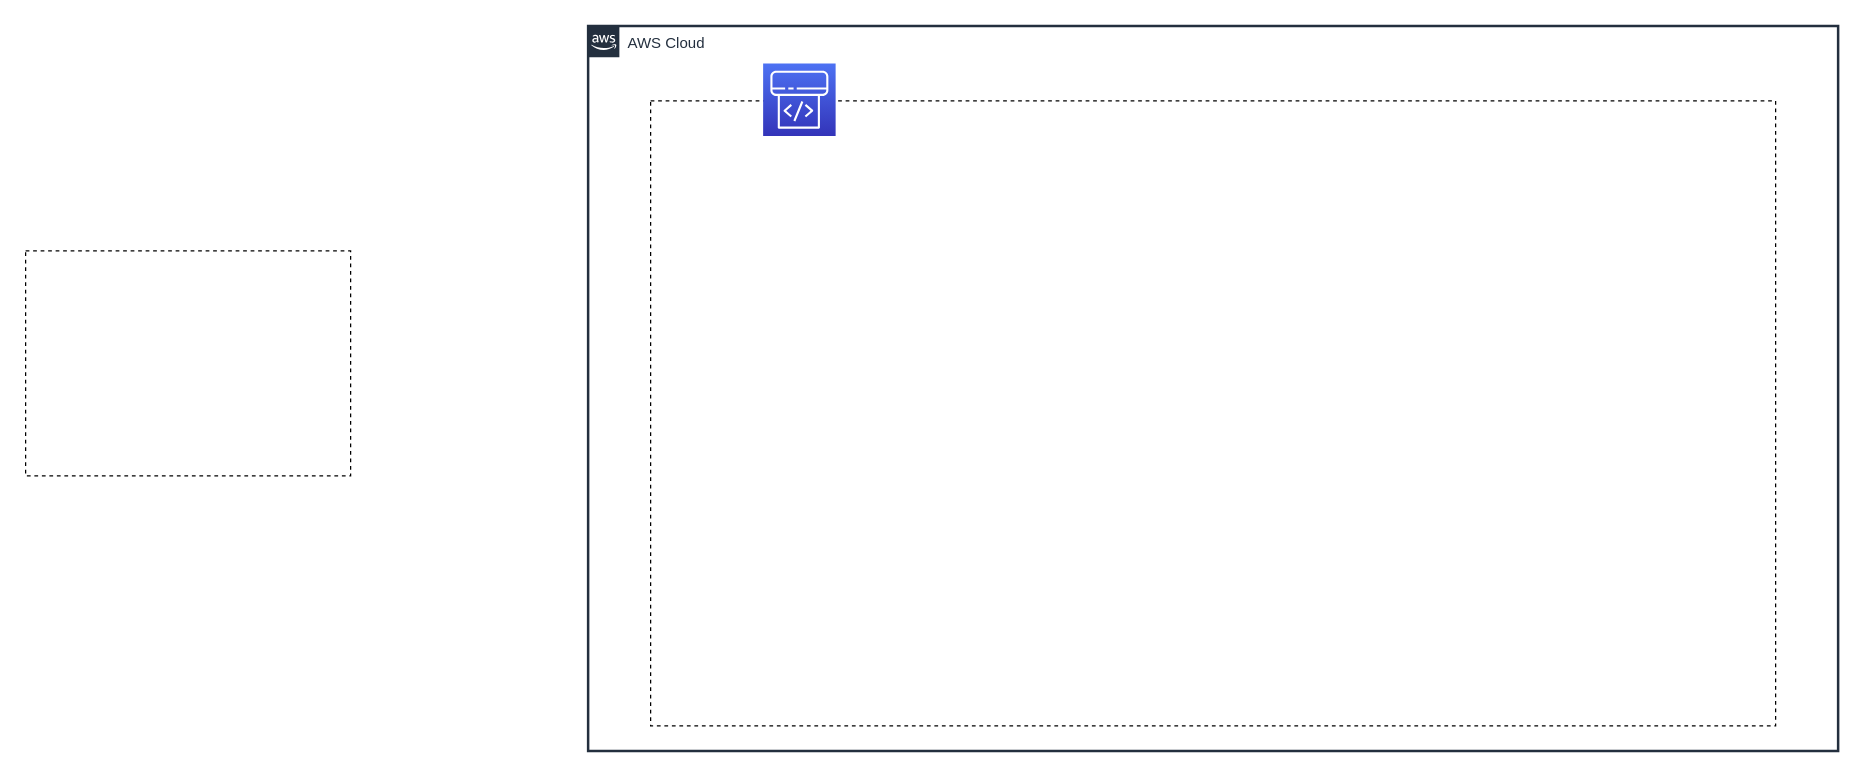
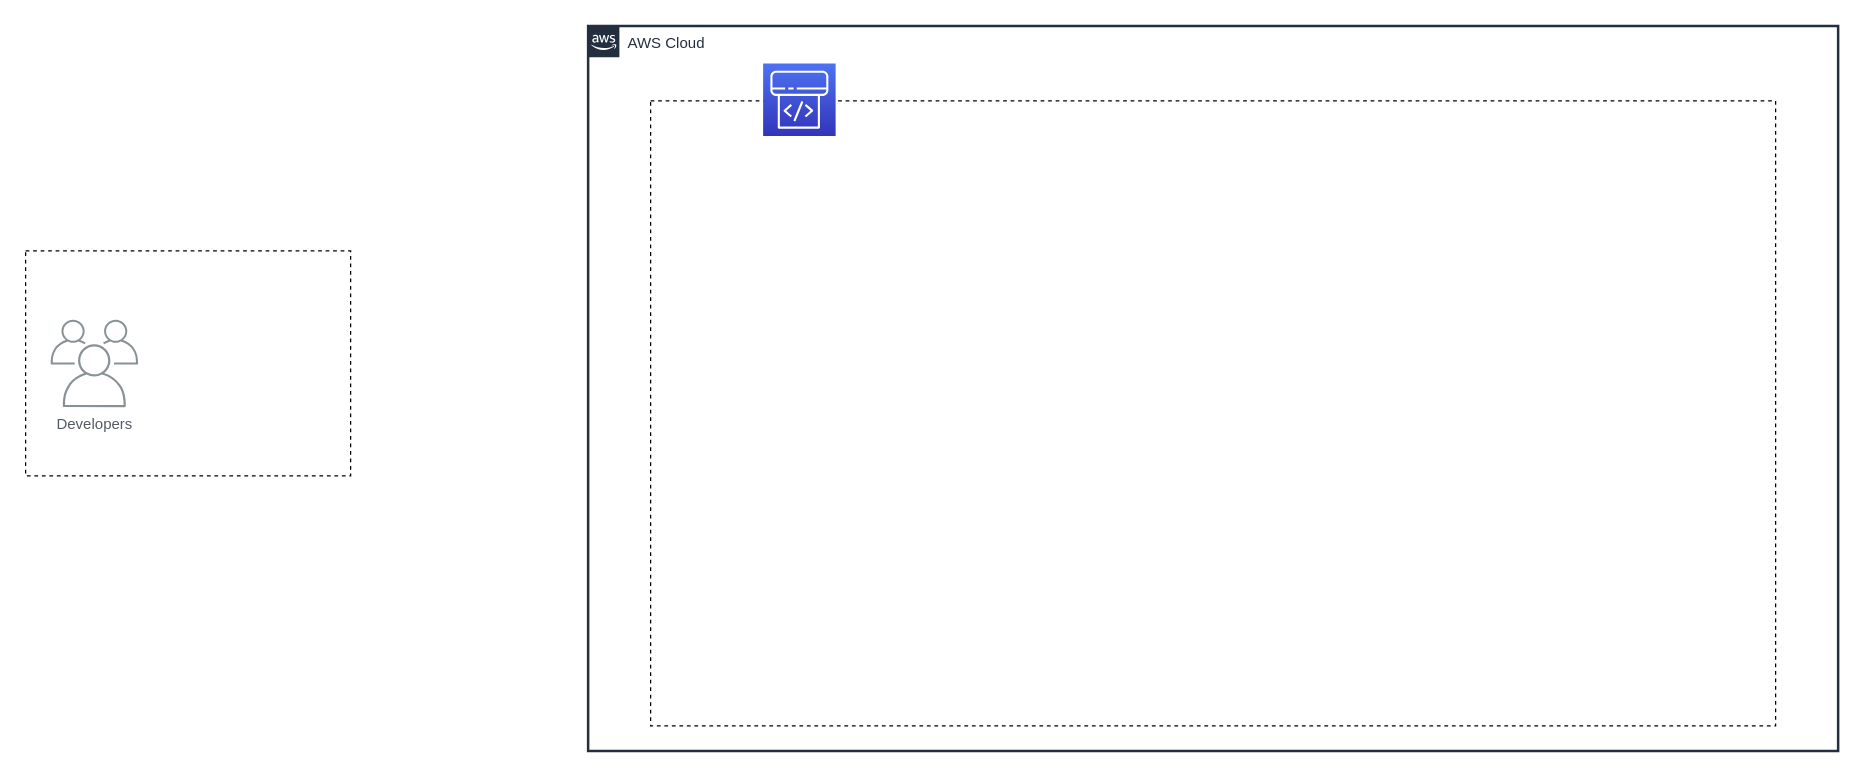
  <mxCell id="0" />
  <mxCell id="1" parent="0" />
  <mxCell id="2" value="AWS Cloud" style="points=[[0,0],[0.25,0],[0.5,0],[0.75,0],[1,0],[1,0.25],[1,0.5],[1,0.75],[1,1],[0.75,1],[0.5,1],[0.25,1],[0,1],[0,0.75],[0,0.5],[0,0.25]];outlineConnect=0;gradientColor=none;html=1;whiteSpace=wrap;fontSize=12;fontStyle=0;container=1;pointerEvents=0;collapsible=0;recursiveResize=0;shape=mxgraph.aws4.group;grIcon=mxgraph.aws4.group_aws_cloud_alt;strokeColor=#232F3E;fillColor=none;verticalAlign=top;align=left;spacingLeft=30;fontColor=#232F3E;dashed=0;strokeWidth=2;" vertex="1" parent="1"><mxGeometry x="470" y="20" width="1000" height="580" as="geometry" /></mxCell>
  <mxCell id="3" value="" style="rounded=0;whiteSpace=wrap;html=1;dashed=1;" vertex="1" parent="2"><mxGeometry x="50" y="60" width="900" height="500" as="geometry" /></mxCell>
  <mxCell id="4" value="" style="sketch=0;points=[[0,0,0],[0.25,0,0],[0.5,0,0],[0.75,0,0],[1,0,0],[0,1,0],[0.25,1,0],[0.5,1,0],[0.75,1,0],[1,1,0],[0,0.25,0],[0,0.5,0],[0,0.75,0],[1,0.25,0],[1,0.5,0],[1,0.75,0]];outlineConnect=0;fontColor=#232F3E;gradientColor=#4D72F3;gradientDirection=north;fillColor=#3334B9;strokeColor=#ffffff;dashed=0;verticalLabelPosition=bottom;verticalAlign=top;align=center;html=1;fontSize=12;fontStyle=0;aspect=fixed;shape=mxgraph.aws4.resourceIcon;resIcon=mxgraph.aws4.codepipeline;" vertex="1" parent="2"><mxGeometry x="140" y="30" width="58" height="58" as="geometry" /></mxCell>
  <mxCell id="5" value="" style="rounded=0;whiteSpace=wrap;html=1;dashed=1;" vertex="1" parent="1"><mxGeometry x="20" y="200" width="260" height="180" as="geometry" /></mxCell>
+ <mxCell id="6" value="Developers" style="sketch=0;outlineConnect=0;gradientColor=none;fontColor=#545B64;strokeColor=none;fillColor=#879196;dashed=0;verticalLabelPosition=bottom;verticalAlign=top;align=center;html=1;fontSize=12;fontStyle=0;aspect=fixed;shape=mxgraph.aws4.illustration_users;pointerEvents=1" vertex="1" parent="1"><mxGeometry x="40" y="255" width="70" height="70" as="geometry" /></mxCell>
